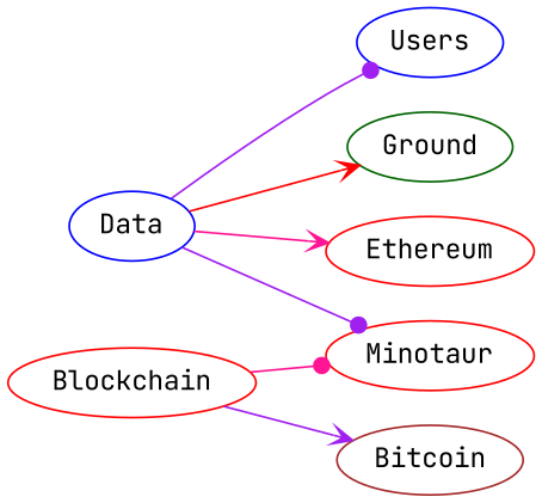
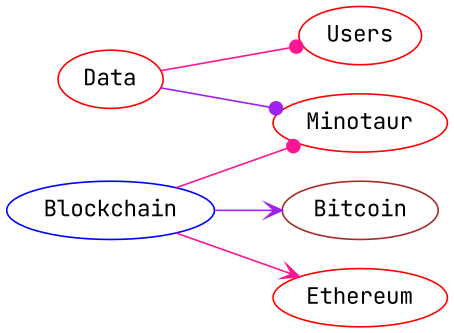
  digraph {
    fontname="JetBrains Mono"
    rankdir=LR
    node [color=red fontname="JetBrains Mono"]
    edge [arrowhead=dot color=purple fontname="JetBrains Mono"]
-   Data [color=blue]
+   Data
    Minotaur
-   Users [color=blue]
-   Ground [color=darkgreen]
-   Blockchain
+   Users
+   Blockchain [color=blue]
    Bitcoin [color=brown]
    Ethereum
    Data -> Minotaur
-   Data -> Users
-   Data -> Ground [arrowhead=vee color=red]
+   Data -> Users [color=deeppink]
    Blockchain -> Minotaur [color=deeppink]
    Blockchain -> Bitcoin [arrowhead=vee]
-   Data -> Ethereum [arrowhead=vee color=deeppink]
+   Blockchain -> Ethereum [arrowhead=vee color=deeppink]
  }
